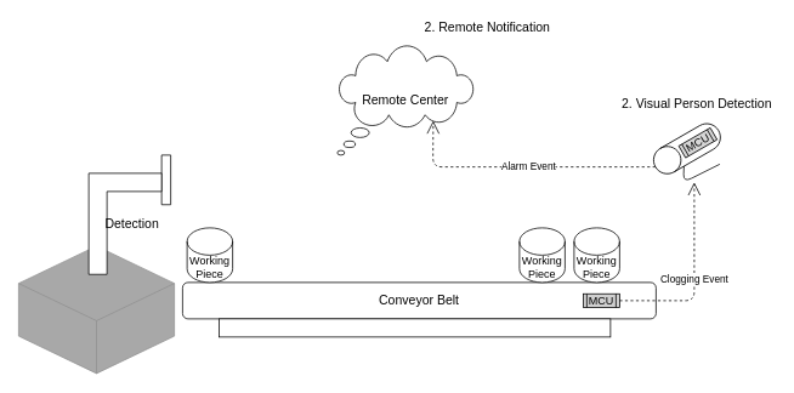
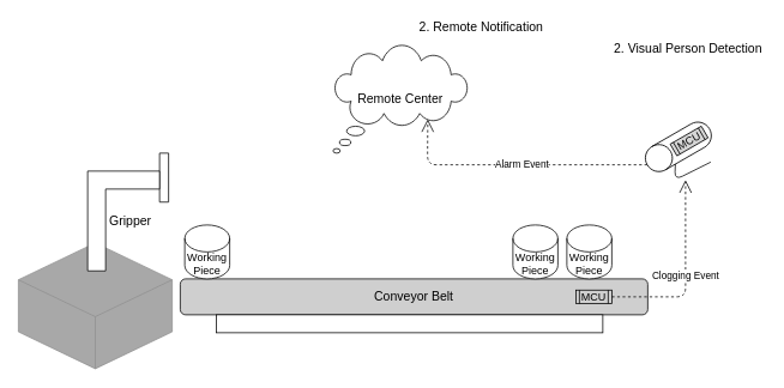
  <mxCell id="0" />
  <mxCell id="1" parent="0" />
  <mxCell id="2" value="" style="whiteSpace=wrap;html=1;shape=mxgraph.basic.isocube;isoAngle=15;strokeColor=#919191;fillColor=#A8A8A8;" vertex="1" parent="1"><mxGeometry x="20" y="270" width="171" height="140" as="geometry" /></mxCell>
- <mxCell id="3" value="&lt;font style=&quot;font-size: 14px&quot;&gt;Conveyor Belt&lt;/font&gt;" style="rounded=1;whiteSpace=wrap;html=1;" vertex="1" parent="1"><mxGeometry x="200" y="310" width="520" height="40" as="geometry" /></mxCell>
+ <mxCell id="3" value="&lt;font style=&quot;font-size: 14px&quot;&gt;Conveyor Belt&lt;/font&gt;" style="rounded=1;whiteSpace=wrap;html=1;fillColor=#cfcfcf;" vertex="1" parent="1"><mxGeometry x="200" y="310" width="520" height="40" as="geometry" /></mxCell>
  <mxCell id="4" value="" style="rounded=0;whiteSpace=wrap;html=1;" vertex="1" parent="1"><mxGeometry x="240" y="350" width="430" height="20" as="geometry" /></mxCell>
  <mxCell id="5" value="" style="verticalLabelPosition=bottom;verticalAlign=top;html=1;shape=mxgraph.basic.rect;fillColor2=none;strokeWidth=1;size=20;indent=5;direction=south;" vertex="1" parent="1"><mxGeometry x="177" y="170" width="10" height="54.5" as="geometry" /></mxCell>
  <mxCell id="6" value="Working Piece" style="shape=cylinder3;whiteSpace=wrap;html=1;boundedLbl=1;backgroundOutline=1;size=15;" vertex="1" parent="1"><mxGeometry x="205" y="250" width="50" height="60" as="geometry" /></mxCell>
- <mxCell id="7" value="&lt;font style=&quot;font-size: 14px&quot;&gt;&amp;nbsp;&amp;nbsp;&amp;nbsp; Detection&lt;/font&gt;" style="shape=corner;whiteSpace=wrap;html=1;dx=20;dy=20;" vertex="1" parent="1"><mxGeometry x="97" y="190" width="80" height="111.13" as="geometry" /></mxCell>
+ <mxCell id="7" value="&lt;font style=&quot;font-size: 14px&quot;&gt;&amp;nbsp;&amp;nbsp;&amp;nbsp; Gripper&lt;/font&gt;" style="shape=corner;whiteSpace=wrap;html=1;dx=20;dy=20;" vertex="1" parent="1"><mxGeometry x="97" y="190" width="80" height="111.13" as="geometry" /></mxCell>
  <mxCell id="8" value="Working Piece" style="shape=cylinder3;whiteSpace=wrap;html=1;boundedLbl=1;backgroundOutline=1;size=15;" vertex="1" parent="1"><mxGeometry x="630" y="250" width="50" height="60" as="geometry" /></mxCell>
  <mxCell id="9" value="&lt;font style=&quot;font-size: 14px&quot;&gt;Remote Center&lt;/font&gt;" style="whiteSpace=wrap;html=1;shape=mxgraph.basic.cloud_callout;rotation=0;" vertex="1" parent="1"><mxGeometry x="370" y="50" width="150" height="120" as="geometry" /></mxCell>
  <mxCell id="10" value="MCU" style="shape=process;whiteSpace=wrap;html=1;backgroundOutline=1;fillColor=#CFCFCF;" vertex="1" parent="1"><mxGeometry x="640" y="322.5" width="40" height="15" as="geometry" /></mxCell>
- <mxCell id="11" value="&lt;font style=&quot;font-size: 14px&quot;&gt;2. Visual Person Detection&lt;/font&gt;" style="text;html=1;strokeColor=none;fillColor=none;align=center;verticalAlign=middle;whiteSpace=wrap;rounded=0;" vertex="1" parent="1"><mxGeometry x="680" y="103" width="170" height="20" as="geometry" /></mxCell>
+ <mxCell id="11" value="&lt;font style=&quot;font-size: 14px&quot;&gt;2. Visual Person Detection&lt;/font&gt;" style="text;html=1;strokeColor=none;fillColor=none;align=center;verticalAlign=middle;whiteSpace=wrap;rounded=0;" vertex="1" parent="1"><mxGeometry x="680" y="43" width="170" height="20" as="geometry" /></mxCell>
  <mxCell id="12" value="" style="shape=cylinder3;whiteSpace=wrap;html=1;boundedLbl=1;backgroundOutline=1;size=15;rotation=-120;" vertex="1" parent="1"><mxGeometry x="739" y="123" width="30" height="80" as="geometry" /></mxCell>
  <mxCell id="13" value="MCU" style="shape=process;whiteSpace=wrap;html=1;backgroundOutline=1;rotation=-30;fillColor=#D6D6D6;" vertex="1" parent="1"><mxGeometry x="746" y="149" width="40" height="15" as="geometry" /></mxCell>
  <mxCell id="14" value="Working Piece" style="shape=cylinder3;whiteSpace=wrap;html=1;boundedLbl=1;backgroundOutline=1;size=15;" vertex="1" parent="1"><mxGeometry x="570" y="250" width="50" height="60" as="geometry" /></mxCell>
  <mxCell id="15" value="&lt;font style=&quot;font-size: 14px&quot;&gt;2. Remote Notification&lt;/font&gt;" style="text;html=1;strokeColor=none;fillColor=none;align=center;verticalAlign=middle;whiteSpace=wrap;rounded=0;" vertex="1" parent="1"><mxGeometry x="450" y="20" width="170" height="20" as="geometry" /></mxCell>
  <mxCell id="16" value="Clogging Event" style="endArrow=open;endSize=12;dashed=1;html=1;exitX=1;exitY=0.5;exitDx=0;exitDy=0;" edge="1" parent="1" source="10"><mxGeometry width="160" relative="1" as="geometry"><mxPoint x="800" as="sourcePoint" y="120" /><mxPoint x="762" y="200" as="targetPoint" /><Array as="points"><mxPoint x="762" y="330" /></Array></mxGeometry></mxCell>
  <mxCell id="17" value="Alarm Event" style="endArrow=open;endSize=12;dashed=1;html=1;entryX=0.702;entryY=0.686;entryDx=0;entryDy=0;entryPerimeter=0;exitX=0.5;exitY=0;exitDx=0;exitDy=0;exitPerimeter=0;" edge="1" parent="1" source="12" target="9"><mxGeometry x="-0.055" width="160" relative="1" as="geometry"><mxPoint x="570" y="180" as="sourcePoint" /><mxPoint x="730" y="180" as="targetPoint" /><Array as="points"><mxPoint x="475" y="183" /></Array><mxPoint as="offset" /></mxGeometry></mxCell>
  <mxCell id="18" value="" style="endArrow=none;html=1;exitX=0;exitY=0;exitDx=0;exitDy=27.5;exitPerimeter=0;" edge="1" parent="1" source="12"><mxGeometry width="50" height="50" relative="1" as="geometry"><mxPoint x="790" y="230" as="sourcePoint" /><mxPoint x="790" y="180" as="targetPoint" /><Array as="points"><mxPoint x="750" y="200" /></Array></mxGeometry></mxCell>
